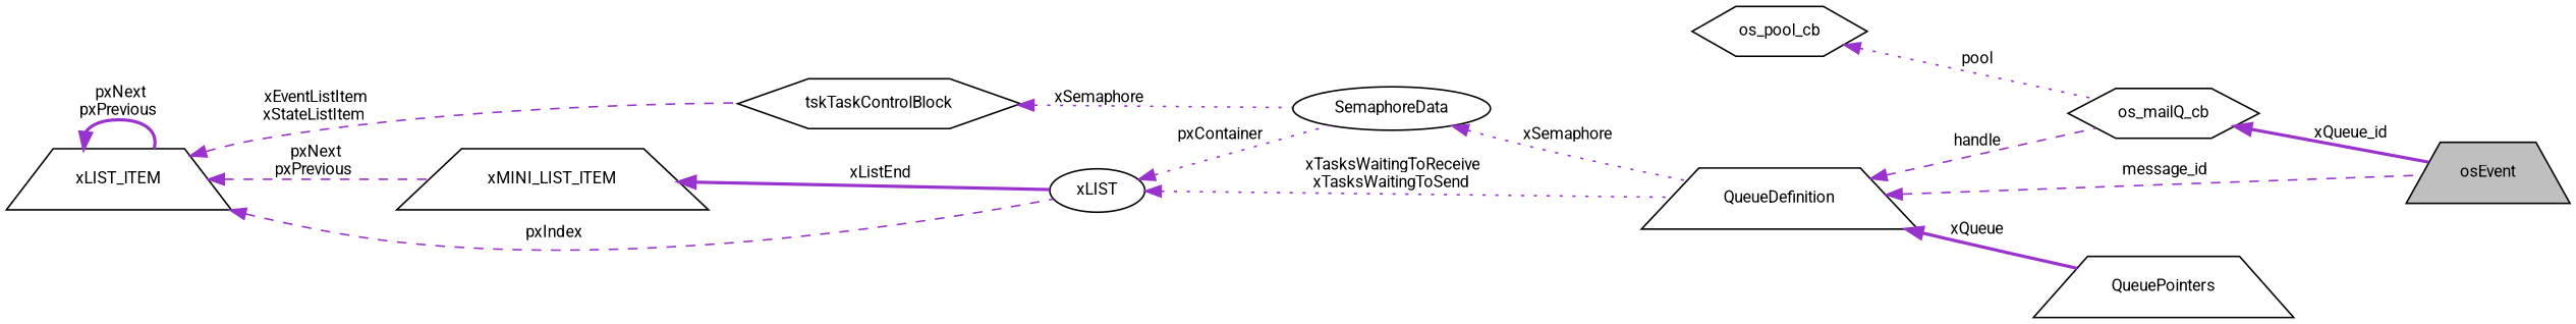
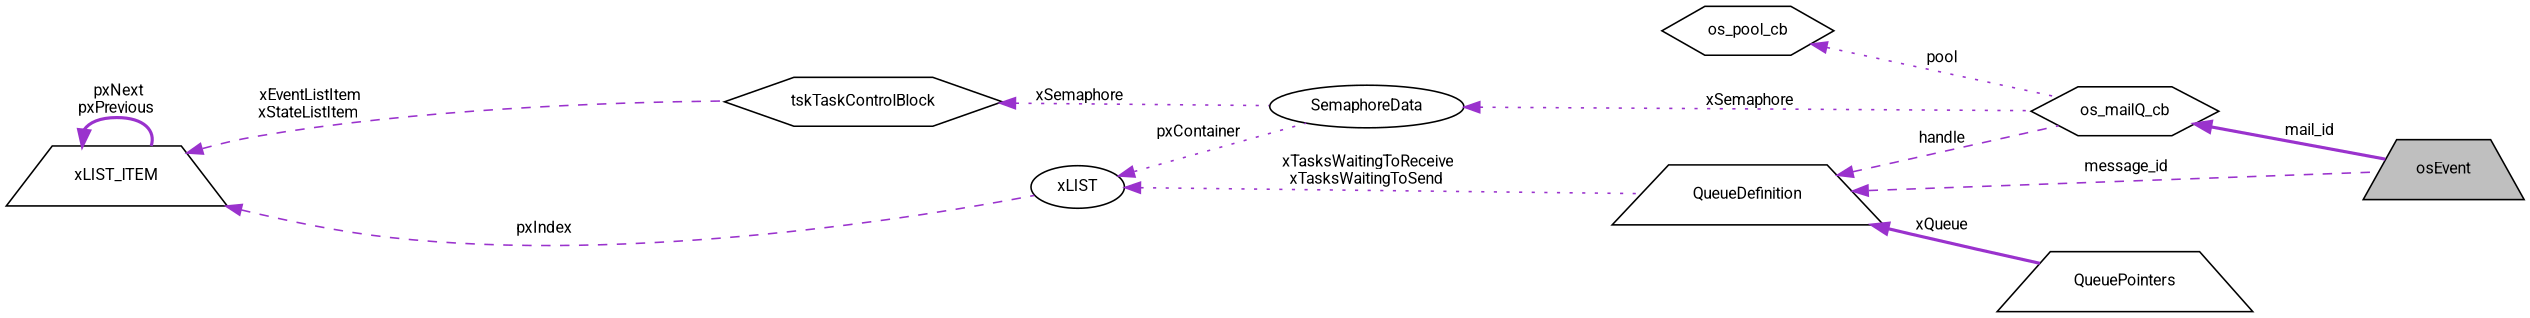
  digraph {
    fontname=Roboto
    rankdir=LR
    node [color=black fillcolor=white fontname=Roboto fontsize=10 shape=trapezium style=filled]
    edge [color=darkorchid3 dir=back fontname=Roboto fontsize=10 labelfontname=Helvetica labelfontsize=10 style=dashed]
    n1 [fillcolor=grey75 fontcolor=black height=0.2 label=osEvent width=0.4]
    n2 [height=0.2 label=QueueDefinition width=0.4]
    n3 [height=0.2 label=os_mailQ_cb shape=hexagon width=0.4]
    n4 [height=0.2 label=QueuePointers width=0.4]
    n5 [height=0.2 label=SemaphoreData shape=ellipse width=0.4]
    n6 [height=0.2 label=tskTaskControlBlock shape=hexagon width=0.4]
    n7 [height=0.2 label=xLIST_ITEM width=0.4]
    n8 [height=0.2 label=xLIST shape=ellipse width=0.4]
-   n9 [height=0.2 label=xMINI_LIST_ITEM width=0.4]
    n10 [height=0.2 label=os_pool_cb shape=hexagon width=0.4]
    n2 -> n1 [label=" message_id"]
    n2 -> n3 [label=" handle"]
    n2 -> n4 [label=" xQueue" style=bold]
-   n3 -> n1 [label=" xQueue_id" style=bold]
-   n5 -> n2 [label=" xSemaphore" style=dotted]
+   n3 -> n1 [label=" mail_id" style=bold]
+   n5 -> n3 [label=" xSemaphore" style=dotted]
    n6 -> n5 [label=" xSemaphore" style=dotted]
    n7 -> n6 [label=" xEventListItem\nxStateListItem"]
    n7 -> n7 [label=" pxNext\npxPrevious" style=bold]
    n7 -> n8 [label=" pxIndex"]
-   n7 -> n9 [label=" pxNext\npxPrevious"]
    n8 -> n2 [label=" xTasksWaitingToReceive\nxTasksWaitingToSend" style=dotted]
    n8 -> n5 [label=" pxContainer" style=dotted]
-   n9 -> n8 [label=" xListEnd" style=bold]
    n10 -> n3 [label=" pool" style=dotted]
  }
